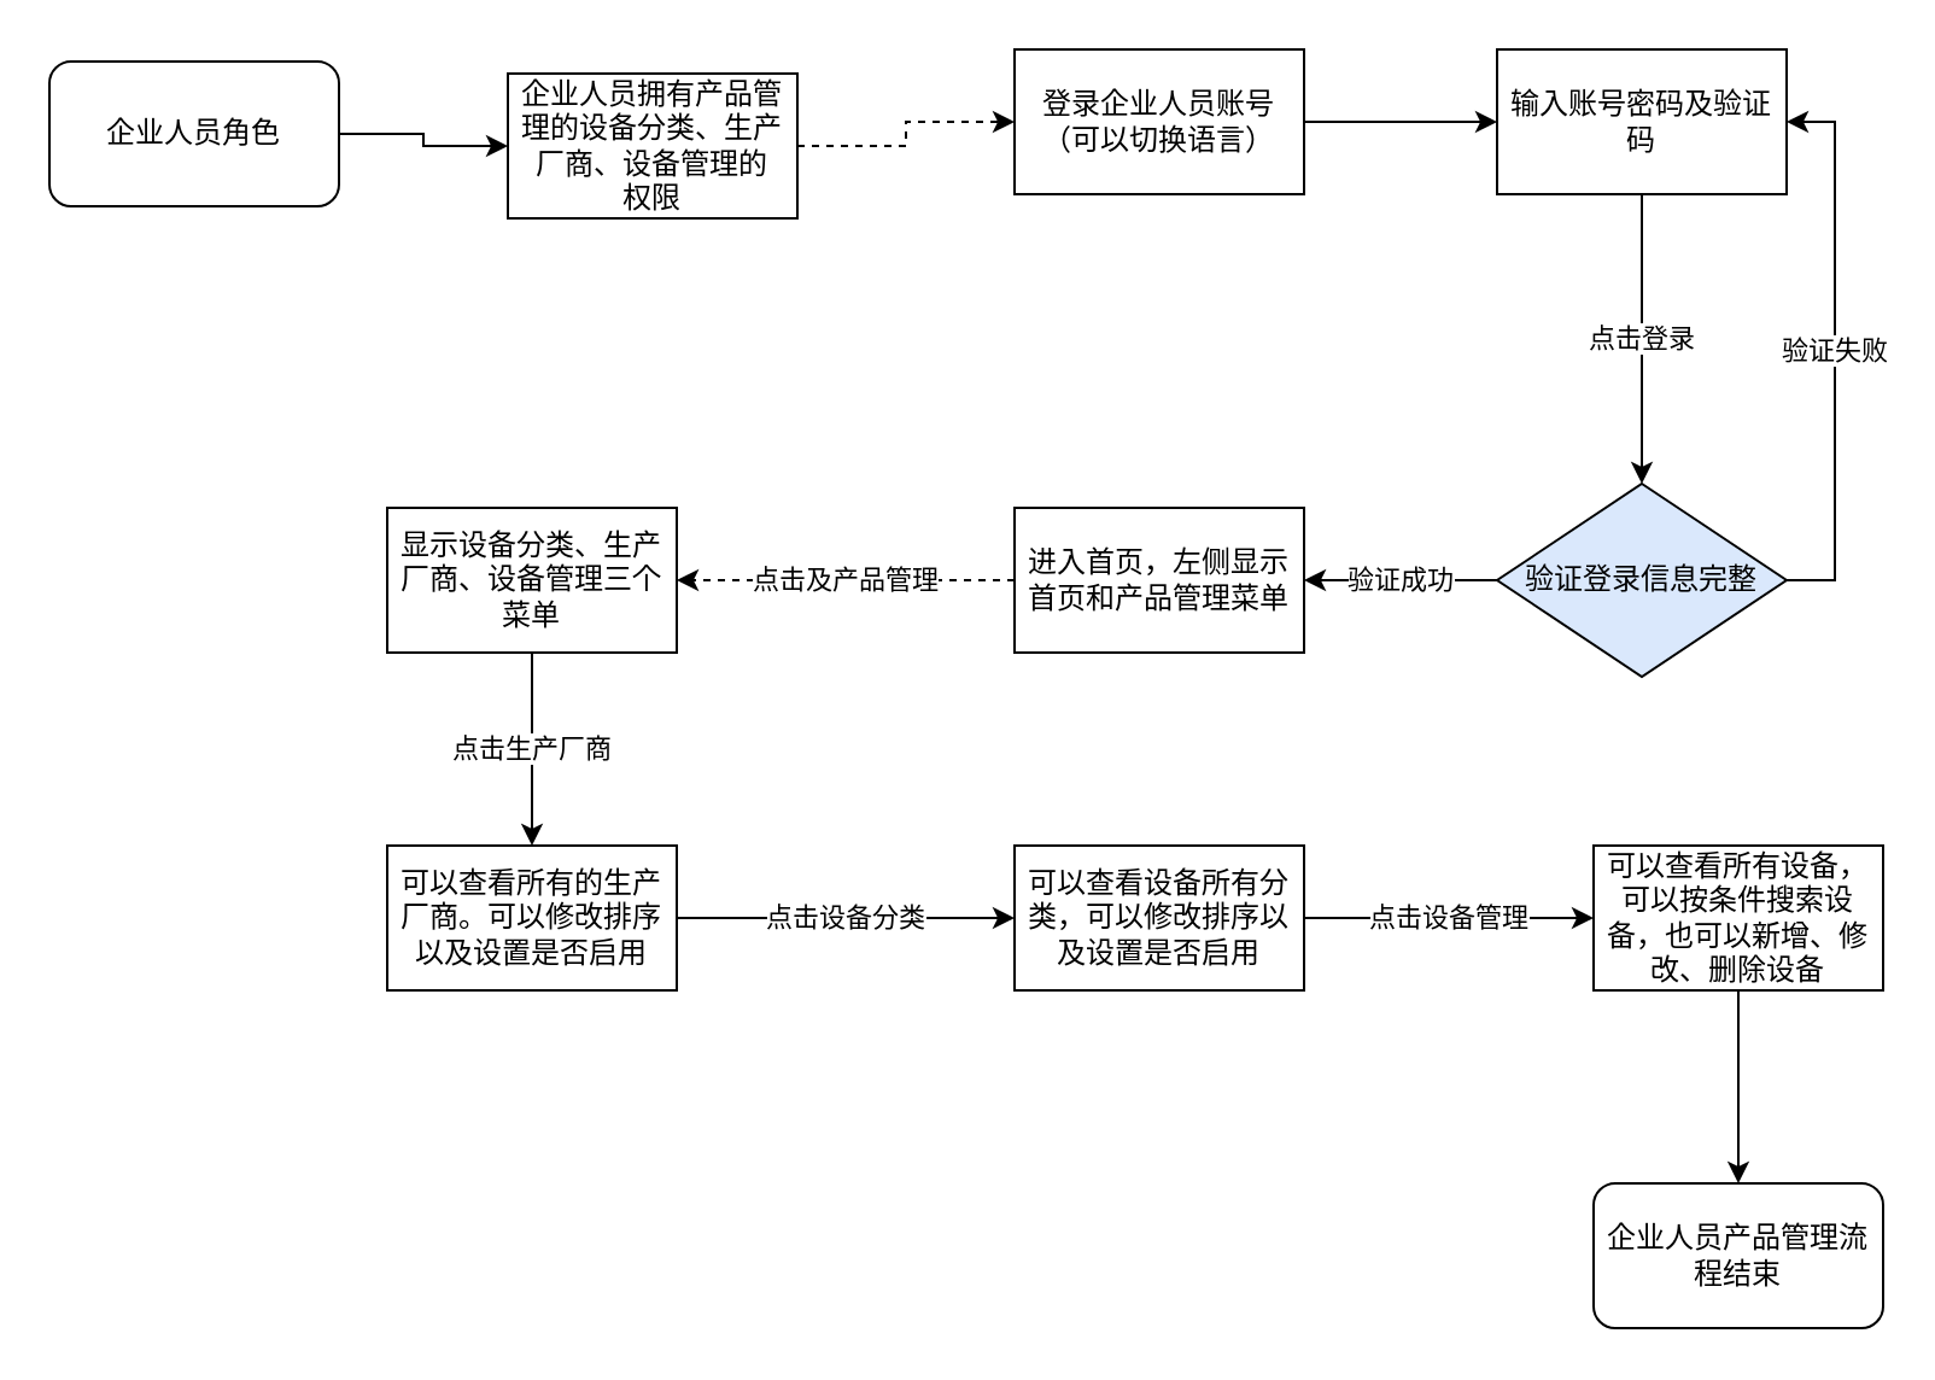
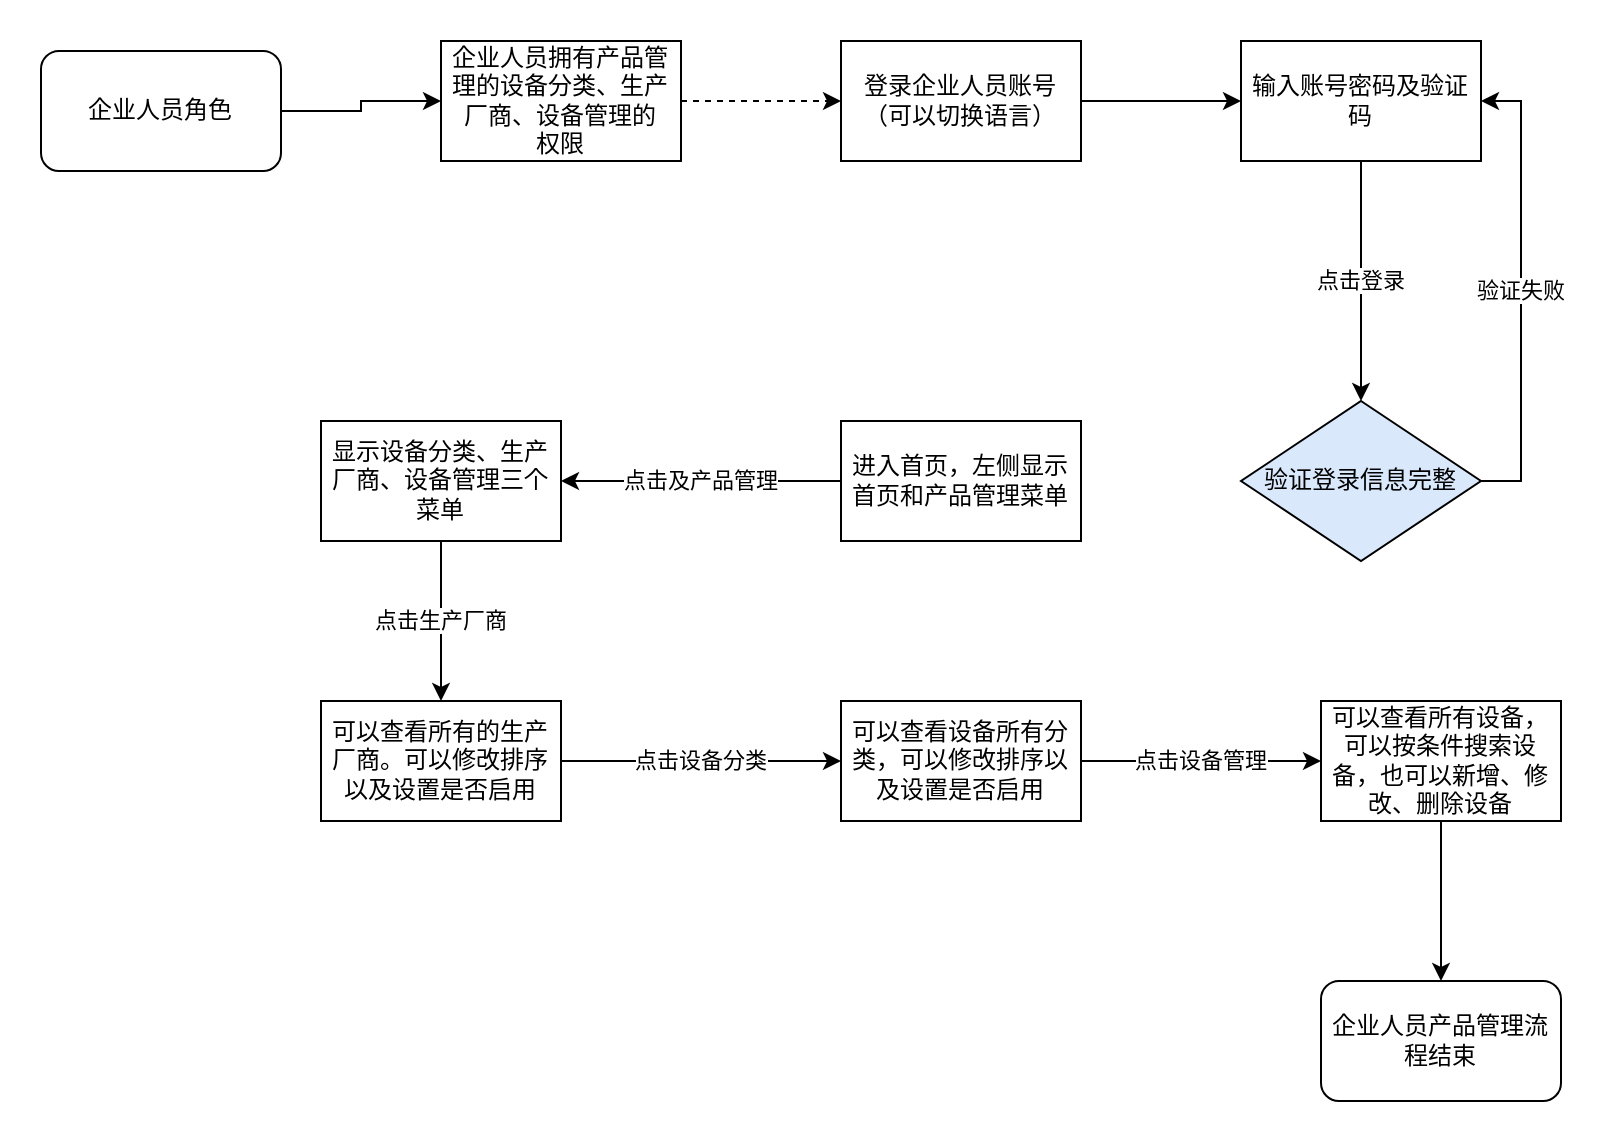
  <mxCell id="0" />
  <mxCell id="1" parent="0" />
  <mxCell id="2" value="" style="edgeStyle=orthogonalEdgeStyle;rounded=0;orthogonalLoop=1;jettySize=auto;html=1;" edge="1" parent="1" source="3" target="5"><mxGeometry relative="1" as="geometry" /></mxCell>
  <mxCell id="3" value="企业人员角色" style="rounded=1;whiteSpace=wrap;html=1;" vertex="1" parent="1"><mxGeometry x="20" y="25" width="120" height="60" as="geometry" /></mxCell>
  <mxCell id="4" value="" style="edgeStyle=orthogonalEdgeStyle;rounded=0;orthogonalLoop=1;jettySize=auto;html=1;dashed=1;" edge="1" parent="1" source="5" target="7"><mxGeometry relative="1" as="geometry" /></mxCell>
- <mxCell id="5" value="企业人员拥有产品管理的设备分类、生产厂商、设备管理的&lt;br&gt;权限" style="rounded=0;whiteSpace=wrap;html=1;" vertex="1" parent="1"><mxGeometry x="210" y="30" width="120" height="60" as="geometry" /></mxCell>
+ <mxCell id="5" value="企业人员拥有产品管理的设备分类、生产厂商、设备管理的&lt;br&gt;权限" style="rounded=0;whiteSpace=wrap;html=1;" vertex="1" parent="1"><mxGeometry x="220" y="20" width="120" height="60" as="geometry" /></mxCell>
  <mxCell id="6" value="" style="edgeStyle=orthogonalEdgeStyle;rounded=0;orthogonalLoop=1;jettySize=auto;html=1;" edge="1" parent="1" source="7" target="9"><mxGeometry relative="1" as="geometry" /></mxCell>
  <mxCell id="7" value="登录企业人员账号（可以切换语言）" style="whiteSpace=wrap;html=1;rounded=0;" vertex="1" parent="1"><mxGeometry x="420" y="20" width="120" height="60" as="geometry" /></mxCell>
  <mxCell id="8" value="点击登录" style="edgeStyle=orthogonalEdgeStyle;rounded=0;orthogonalLoop=1;jettySize=auto;html=1;" edge="1" parent="1" source="9" target="12"><mxGeometry relative="1" as="geometry" /></mxCell>
  <mxCell id="9" value="输入账号密码及验证码" style="whiteSpace=wrap;html=1;rounded=0;" vertex="1" parent="1"><mxGeometry x="620" y="20" width="120" height="60" as="geometry" /></mxCell>
  <mxCell id="10" value="验证失败" style="edgeStyle=orthogonalEdgeStyle;rounded=0;orthogonalLoop=1;jettySize=auto;html=1;entryX=1;entryY=0.5;entryDx=0;entryDy=0;" edge="1" parent="1" source="12" target="9"><mxGeometry relative="1" as="geometry"><Array as="points"><mxPoint x="760" y="240" /><mxPoint x="760" y="50" /></Array></mxGeometry></mxCell>
- <mxCell id="11" value="验证成功" style="edgeStyle=orthogonalEdgeStyle;rounded=0;orthogonalLoop=1;jettySize=auto;html=1;" edge="1" parent="1" source="12" target="14"><mxGeometry relative="1" as="geometry" /></mxCell>
  <mxCell id="12" value="验证登录信息完整" style="rhombus;whiteSpace=wrap;html=1;fillColor=#dae8fc;" vertex="1" parent="1"><mxGeometry x="620" y="200" width="120" height="80" as="geometry" /></mxCell>
- <mxCell id="13" value="点击及产品管理" style="edgeStyle=orthogonalEdgeStyle;rounded=0;orthogonalLoop=1;jettySize=auto;html=1;dashed=1;" edge="1" parent="1" source="14" target="16"><mxGeometry relative="1" as="geometry" /></mxCell>
+ <mxCell id="13" value="点击及产品管理" style="edgeStyle=orthogonalEdgeStyle;rounded=0;orthogonalLoop=1;jettySize=auto;html=1;" edge="1" parent="1" source="14" target="16"><mxGeometry relative="1" as="geometry" /></mxCell>
  <mxCell id="14" value="进入首页，左侧显示首页和产品管理菜单" style="rounded=0;whiteSpace=wrap;html=1;" vertex="1" parent="1"><mxGeometry x="420" y="210" width="120" height="60" as="geometry" /></mxCell>
  <mxCell id="15" value="点击生产厂商" style="edgeStyle=orthogonalEdgeStyle;rounded=0;orthogonalLoop=1;jettySize=auto;html=1;" edge="1" parent="1" source="16" target="18"><mxGeometry relative="1" as="geometry" /></mxCell>
  <mxCell id="16" value="显示设备分类、生产厂商、设备管理三个菜单" style="whiteSpace=wrap;html=1;rounded=0;" vertex="1" parent="1"><mxGeometry x="160" y="210" width="120" height="60" as="geometry" /></mxCell>
  <mxCell id="17" value="点击设备分类" style="edgeStyle=orthogonalEdgeStyle;rounded=0;orthogonalLoop=1;jettySize=auto;html=1;" edge="1" parent="1" source="18" target="20"><mxGeometry relative="1" as="geometry" /></mxCell>
  <mxCell id="18" value="可以查看所有的生产厂商。可以修改排序以及设置是否启用" style="whiteSpace=wrap;html=1;rounded=0;" vertex="1" parent="1"><mxGeometry x="160" y="350" width="120" height="60" as="geometry" /></mxCell>
  <mxCell id="19" value="点击设备管理" style="edgeStyle=orthogonalEdgeStyle;rounded=0;orthogonalLoop=1;jettySize=auto;html=1;" edge="1" parent="1" source="20" target="22"><mxGeometry relative="1" as="geometry" /></mxCell>
  <mxCell id="20" value="可以查看设备所有分类，可以修改排序以及设置是否启用" style="whiteSpace=wrap;html=1;rounded=0;" vertex="1" parent="1"><mxGeometry x="420" y="350" width="120" height="60" as="geometry" /></mxCell>
  <mxCell id="21" value="" style="edgeStyle=orthogonalEdgeStyle;rounded=0;orthogonalLoop=1;jettySize=auto;html=1;" edge="1" parent="1" source="22" target="23"><mxGeometry relative="1" as="geometry" /></mxCell>
  <mxCell id="22" value="可以查看所有设备，可以按条件搜索设备，也可以新增、修改、删除设备" style="whiteSpace=wrap;html=1;rounded=0;" vertex="1" parent="1"><mxGeometry x="660" y="350" width="120" height="60" as="geometry" /></mxCell>
  <mxCell id="23" value="企业人员产品管理流程结束" style="rounded=1;whiteSpace=wrap;html=1;" vertex="1" parent="1"><mxGeometry x="660" y="490" width="120" height="60" as="geometry" /></mxCell>
